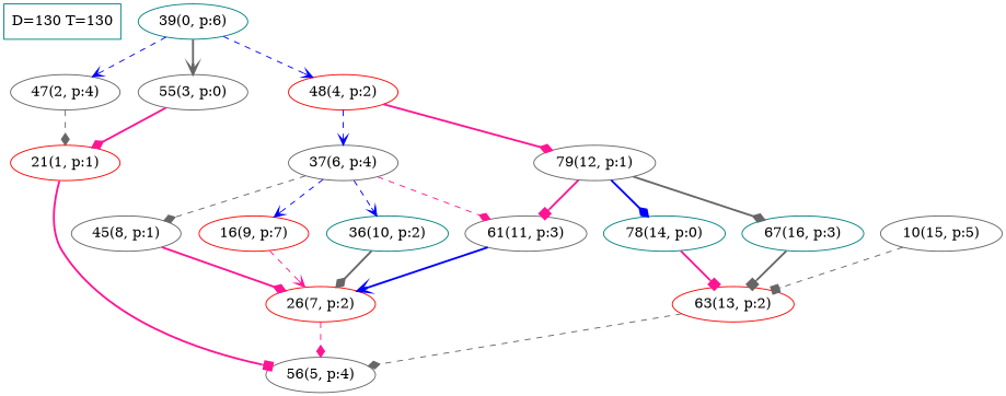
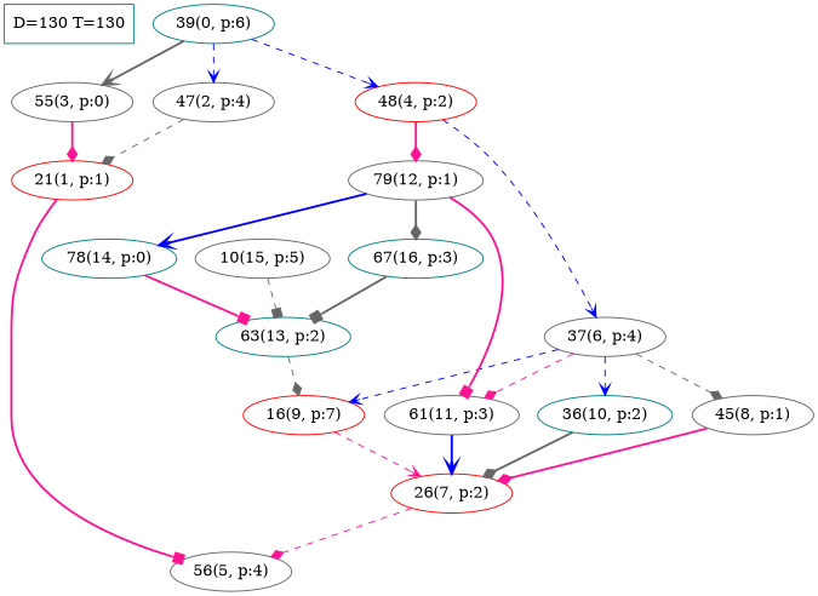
  digraph {
    node [color=gray40]
    edge [arrowhead=diamond color=deeppink style=dashed]
    n1 [color=teal label="D=130 T=130" shape=box]
    n2 [color=teal label="39(0, p:6)"]
    n3 [label="47(2, p:4)"]
    n4 [label="55(3, p:0)"]
    n5 [color=red label="48(4, p:2)"]
    n6 [color=red label="21(1, p:1)"]
    n7 [label="37(6, p:4)"]
    n8 [label="79(12, p:1)"]
    n9 [label="56(5, p:4)"]
    n10 [label="45(8, p:1)"]
    n11 [color=red label="16(9, p:7)"]
    n12 [color=teal label="36(10, p:2)"]
    n13 [label="61(11, p:3)"]
    n14 [color=teal label="78(14, p:0)"]
    n15 [color=teal label="67(16, p:3)"]
    n16 [color=red label="26(7, p:2)"]
-   n17 [color=red label="63(13, p:2)"]
+   n17 [color=teal label="63(13, p:2)"]
    n18 [label="10(15, p:5)"]
    n2 -> n3 [arrowhead=vee color=blue]
    n2 -> n4 [arrowhead=vee color=gray40 style=bold]
    n2 -> n5 [arrowhead=vee color=blue]
    n3 -> n6 [color=gray40]
    n4 -> n6 [style=bold]
    n5 -> n7 [arrowhead=vee color=blue]
    n5 -> n8 [style=bold]
    n6 -> n9 [arrowhead=box style=bold]
    n7 -> n10 [color=gray40]
    n7 -> n11 [arrowhead=vee color=blue]
    n7 -> n12 [arrowhead=vee color=blue]
    n7 -> n13
    n8 -> n13 [arrowhead=box style=bold]
-   n8 -> n14 [color=blue style=bold]
+   n8 -> n14 [arrowhead=vee color=blue style=bold]
    n8 -> n15 [color=gray40 style=bold]
    n10 -> n16 [style=bold]
    n11 -> n16 [arrowhead=vee]
    n12 -> n16 [color=gray40 style=bold]
    n13 -> n16 [arrowhead=vee color=blue style=bold]
    n14 -> n17 [arrowhead=box style=bold]
    n15 -> n17 [arrowhead=box color=gray40 style=bold]
    n16 -> n9
-   n17 -> n9 [color=gray40]
+   n17 -> n11 [color=gray40]
    n18 -> n17 [arrowhead=box color=gray40]
  }
